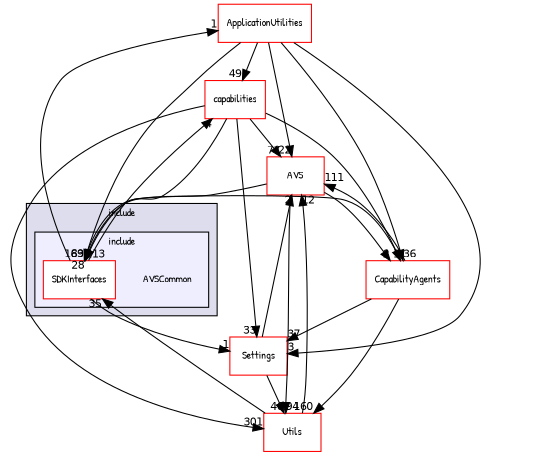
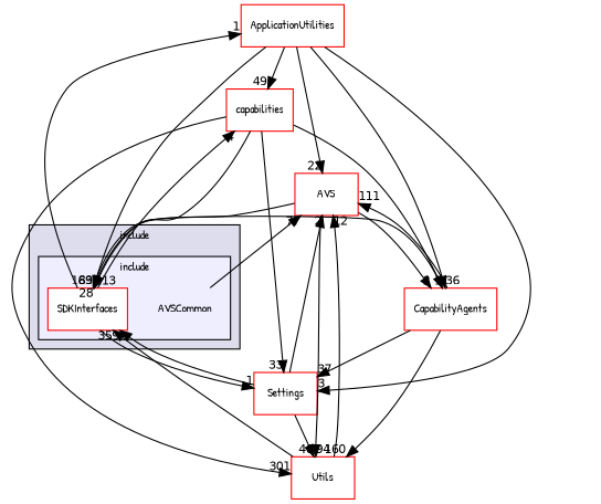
  digraph {
    compound=true
    fontname="Patrick Hand"
    node [fontname="Patrick Hand" fontsize=10 shape=box color=red fillcolor=white style=filled]
    edge [fontname="Patrick Hand" headlabel=1 labeldistance=1.5 labelfontname=Helvetica labelfontsize=10]
    n1 [label=AVSCommon shape=plaintext color="" fillcolor="" style=""]
    n2 [label=SDKInterfaces]
    n3 [label=ApplicationUtilities]
    n4 [label=Settings]
    n5 [label=capabilities]
    n6 [label=CapabilityAgents]
    n7 [label=AVS]
    n8 [label=Utils]
    subgraph cluster_1 {
      bgcolor="#ddddee"
      fontsize=10
      label=include
      pencolor=black
      subgraph cluster_2 {
        bgcolor="#eeeeff"
        fontsize=10
        label=include
        pencolor=black
        n1
        n2
      }
    }
    n2 -> n3
    n2 -> n4
    n2 -> n5 [headlabel=4]
    n3 -> n2 [headlabel=83]
    n3 -> n4 [headlabel=3]
    n3 -> n5 [headlabel=49]
    n3 -> n6 [headlabel=36]
    n3 -> n7 [headlabel=22]
+   n4 -> n2 [headlabel=9]
    n4 -> n7 [headlabel=2]
    n4 -> n8 [headlabel=46]
    n5 -> n2 [headlabel=213]
    n5 -> n4 [headlabel=33]
    n5 -> n6
-   n5 -> n7 [headlabel=77]
+   n1 -> n7 [headlabel=77]
    n5 -> n8 [headlabel=301]
    n6 -> n2 [headlabel=169]
    n6 -> n4 [headlabel=37]
    n6 -> n7 [headlabel=111]
    n6 -> n8 [headlabel=160]
    n7 -> n2 [headlabel=28]
    n7 -> n6 [headlabel=2]
    n7 -> n8 [headlabel=94]
    n8 -> n2 [headlabel=35]
    n8 -> n7 [headlabel=12]
  }
